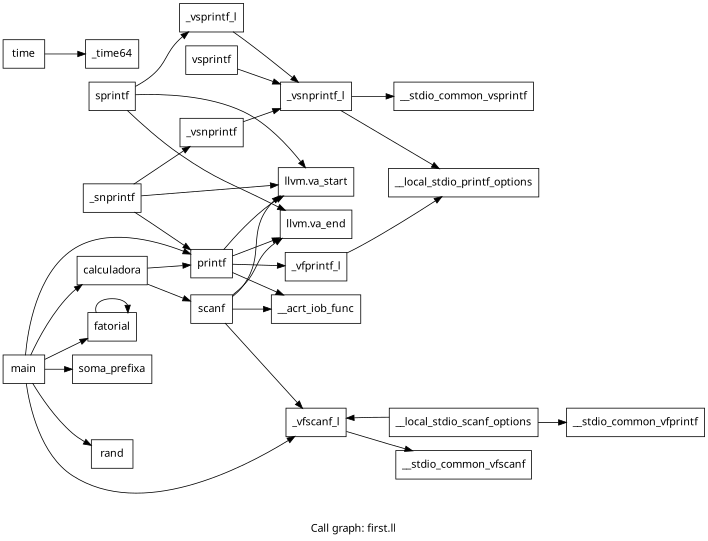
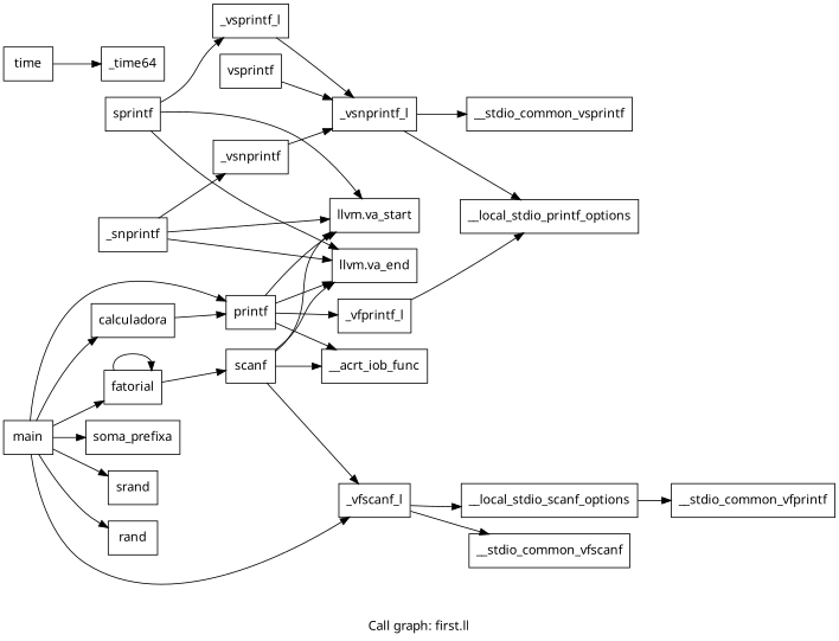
  digraph {
    fontname="Noto Sans"
    label="Call graph: first.ll"
    rankdir=LR
    node [fontname="Noto Sans" shape=record]
    edge [fontname="Noto Sans"]
    n1 [label="{sprintf}"]
    n2 [label="{llvm.va_start}"]
    n3 [label="{_vsprintf_l}"]
    n4 [label="{llvm.va_end}"]
    n5 [label="{_vsnprintf_l}"]
    n6 [label="{__local_stdio_printf_options}"]
    n7 [label="{__stdio_common_vsprintf}"]
    n8 [label="{vsprintf}"]
    n9 [label="{_vsnprintf}"]
    n10 [label="{_snprintf}"]
    n11 [label="{fatorial}"]
    n12 [label="{calculadora}"]
    n13 [label="{printf}"]
    n14 [label="{scanf}"]
    n15 [label="{__acrt_iob_func}"]
    n16 [label="{_vfprintf_l}"]
    n17 [label="{_vfscanf_l}"]
    n18 [label="{__local_stdio_scanf_options}"]
    n19 [label="{__stdio_common_vfscanf}"]
    n20 [label="{soma_prefixa}"]
    n21 [label="{__stdio_common_vfprintf}"]
    n22 [label="{main}"]
+   n23 [label="{srand}"]
    n24 [label="{rand}"]
    n25 [label="{time}"]
    n26 [label="{_time64}"]
    n1 -> n2
    n1 -> n3
    n1 -> n4
    n3 -> n5
    n5 -> n6
    n5 -> n7
    n8 -> n5
    n9 -> n5
    n10 -> n2
-   n10 -> n13
+   n10 -> n4
    n10 -> n9
    n11 -> n11
    n12 -> n13
-   n12 -> n14
+   n11 -> n14
    n13 -> n2
    n13 -> n4
    n13 -> n15
    n13 -> n16
    n14 -> n2
    n14 -> n4
    n14 -> n15
    n14 -> n17
    n16 -> n6
-   n18 -> n17
+   n17 -> n18
    n17 -> n19
    n18 -> n21
    n22 -> n11
    n22 -> n12
    n22 -> n13
    n22 -> n17
    n22 -> n20
+   n22 -> n23
    n22 -> n24
    n25 -> n26
  }
